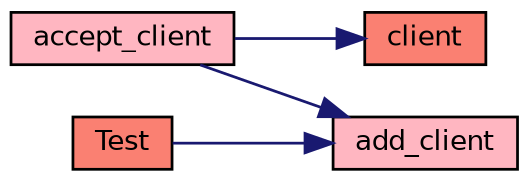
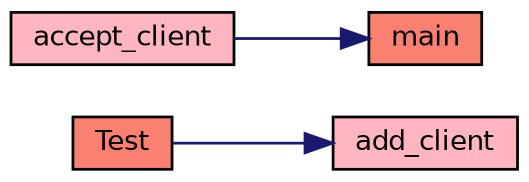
  digraph {
    rankdir=RL
    node [color=black fillcolor=lightpink fontname=Helvetica fontsize=10 shape=record style=filled]
    edge [color=midnightblue dir=back fontname=Helvetica fontsize=10 labelfontname=Helvetica labelfontsize=10 style=solid]
    n1 [fontcolor=black height=0.2 label=add_client width=0.4]
    n2 [height=0.2 label=accept_client width=0.4]
    n3 [fillcolor=salmon height=0.2 label=Test width=0.4]
-   n4 [fillcolor=salmon height=0.2 label=client width=0.4]
-   n1 -> n2
+   n4 [fillcolor=salmon height=0.2 label=main width=0.4]
    n1 -> n3
    n4 -> n2
  }
